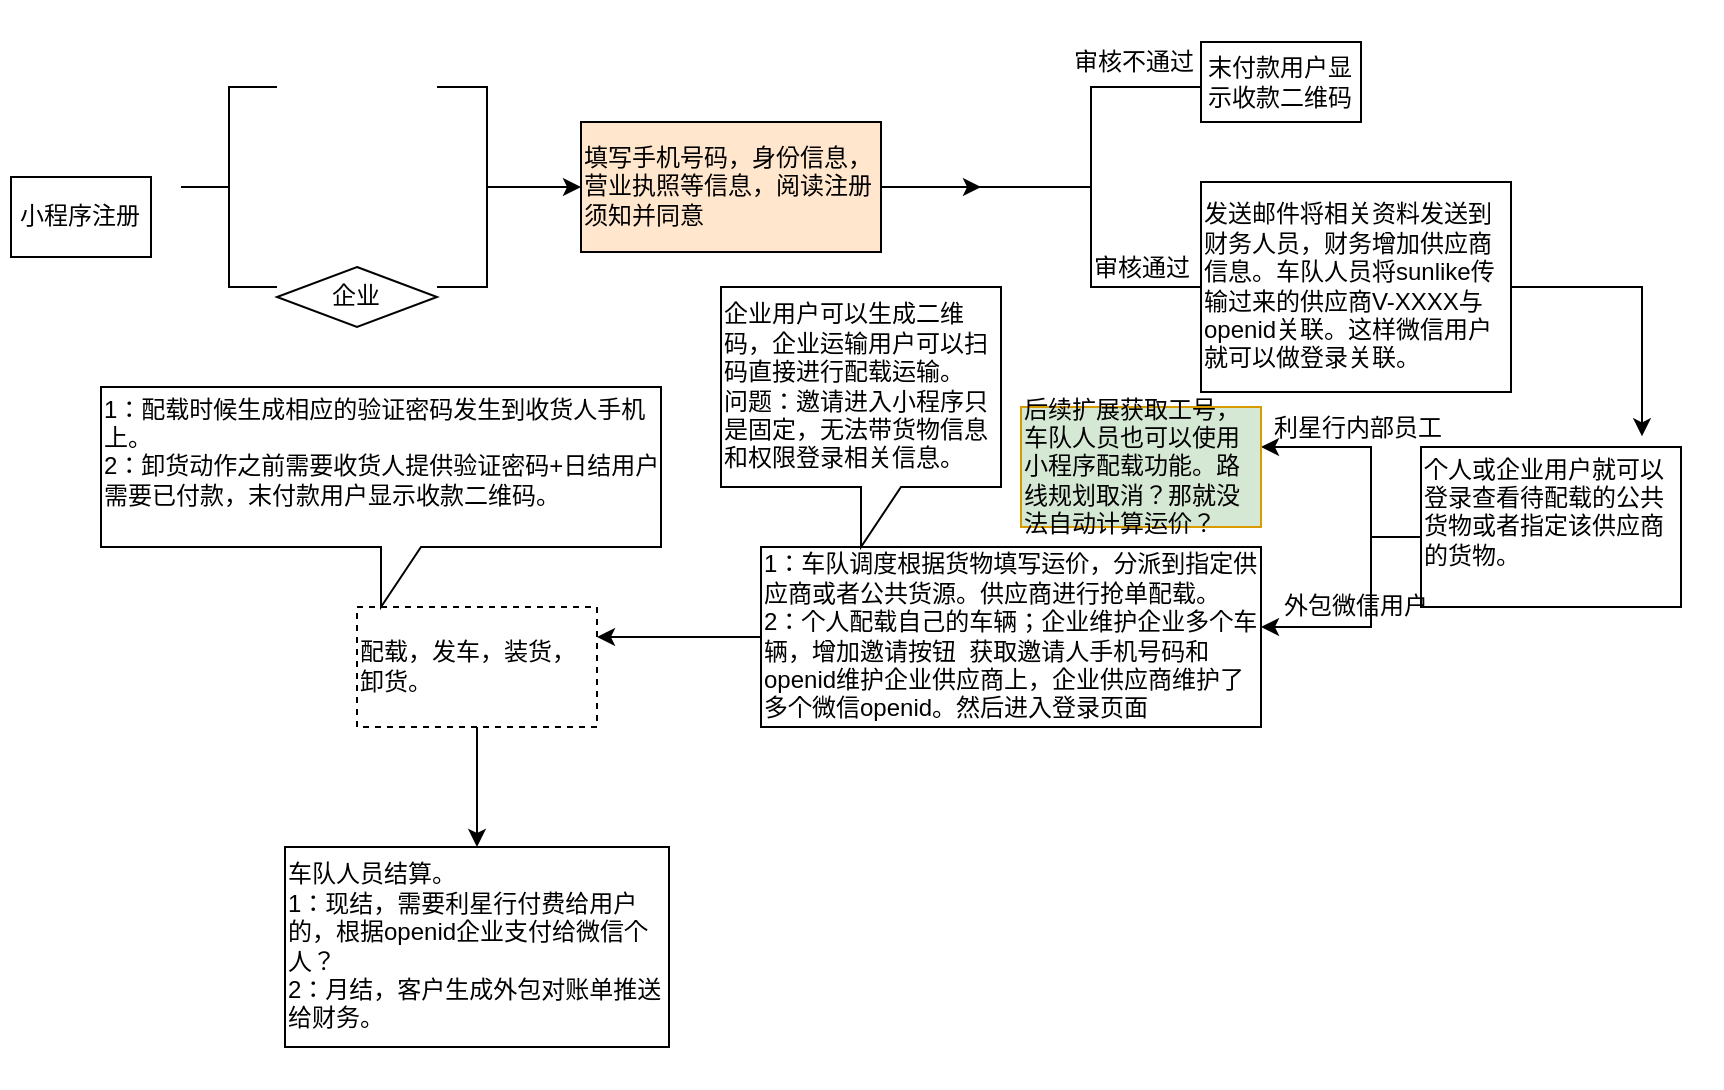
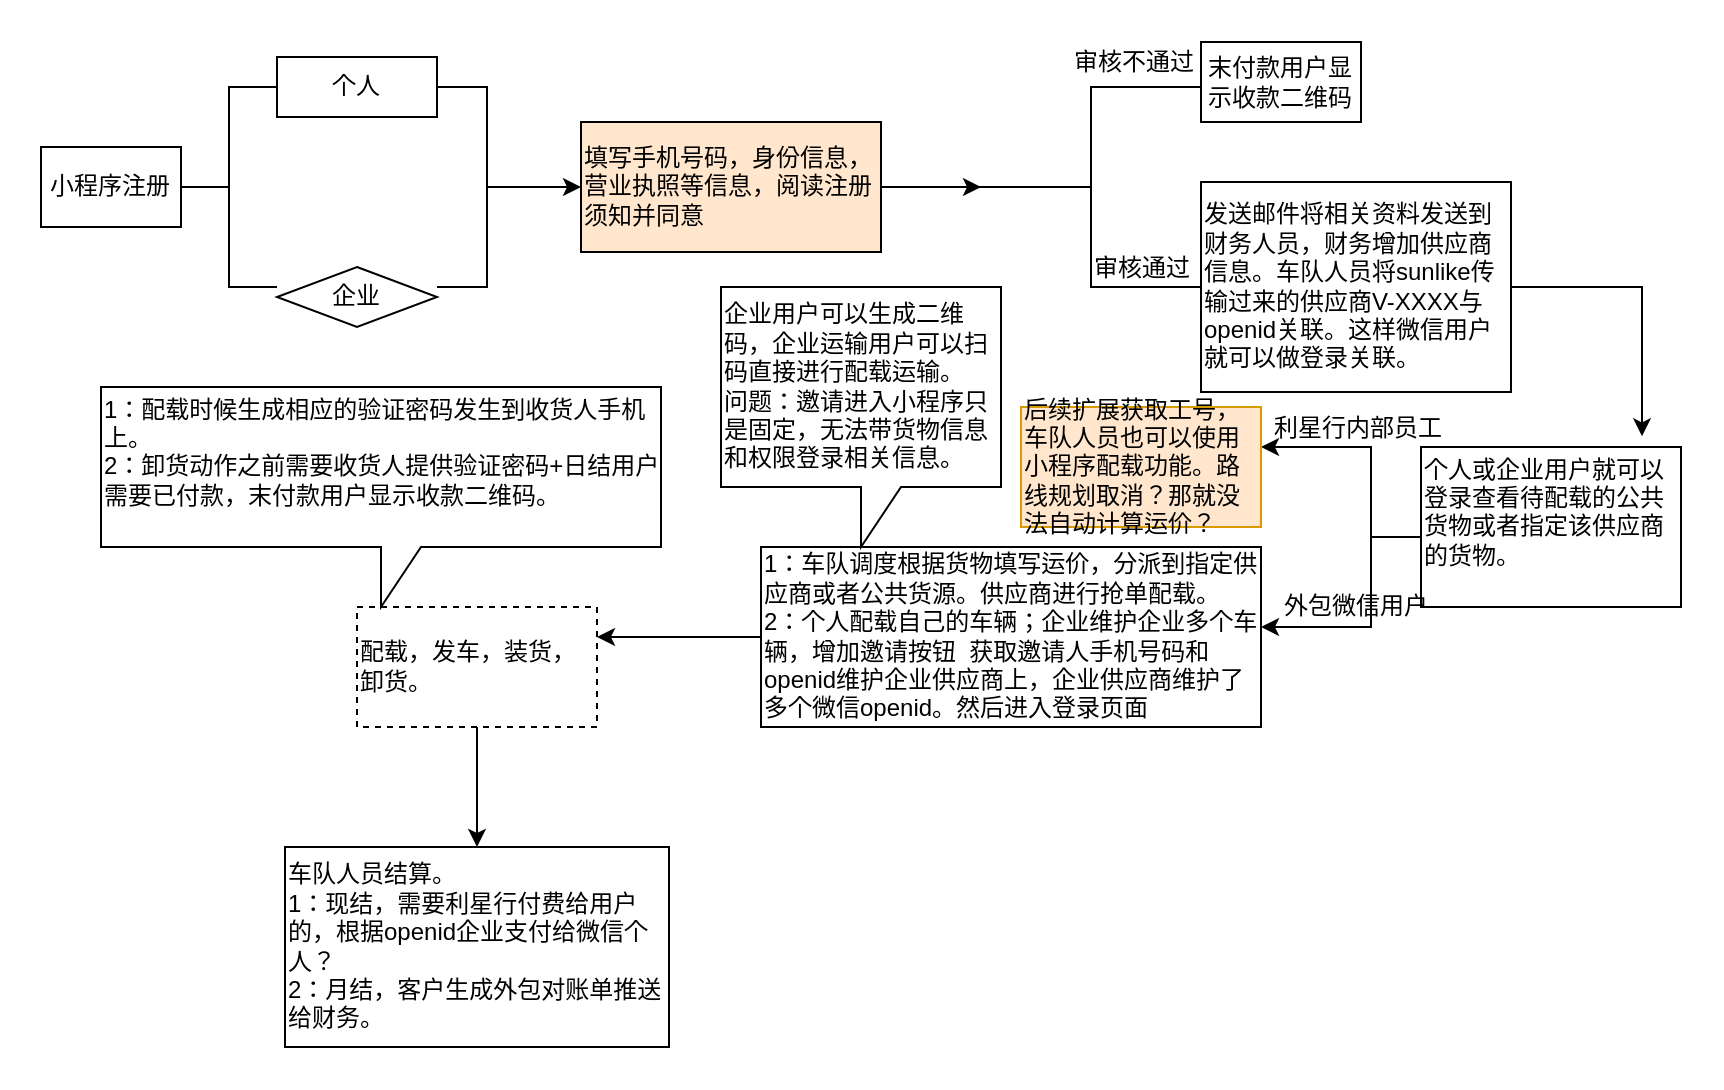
  <mxCell id="0" />
  <mxCell id="1" parent="0" />
- <mxCell id="2" value="小程序注册" style="rounded=0;whiteSpace=wrap;html=1;" vertex="1" parent="1"><mxGeometry x="5" y="88" width="70" height="40" as="geometry" /></mxCell>
+ <mxCell id="2" value="小程序注册" style="rounded=0;whiteSpace=wrap;html=1;" vertex="1" parent="1"><mxGeometry y="73" width="70" height="40" as="geometry" x="20" /></mxCell>
  <mxCell id="3" value="" style="strokeWidth=1;html=1;shape=mxgraph.flowchart.annotation_2;align=left;pointerEvents=1;gradientColor=#ffffff;fillColor=none;" vertex="1" parent="1"><mxGeometry x="90" y="43" width="48" height="100" as="geometry" /></mxCell>
+ <mxCell id="4" value="个人" style="rounded=0;whiteSpace=wrap;html=1;" vertex="1" parent="1"><mxGeometry x="138" y="28" width="80" height="30" as="geometry" /></mxCell>
  <mxCell id="5" value="企业" style="rhombus;whiteSpace=wrap;html=1;" vertex="1" parent="1"><mxGeometry x="138" y="133" width="80" height="30" as="geometry" /></mxCell>
  <mxCell id="6" value="" style="edgeStyle=orthogonalEdgeStyle;rounded=0;orthogonalLoop=1;jettySize=auto;html=1;" edge="1" parent="1" source="7" target="8"><mxGeometry relative="1" as="geometry" /></mxCell>
  <mxCell id="7" value="" style="strokeWidth=1;html=1;shape=mxgraph.flowchart.annotation_2;align=left;pointerEvents=1;rotation=180;" vertex="1" parent="1"><mxGeometry x="218" y="43" width="50" height="100" as="geometry" /></mxCell>
  <mxCell id="8" value="填写手机号码，身份信息，营业执照等信息，阅读注册须知并同意" style="rounded=0;whiteSpace=wrap;html=1;align=left;fillColor=#ffe6cc;" vertex="1" parent="1"><mxGeometry x="290" y="60.5" width="150" height="65" as="geometry" /></mxCell>
  <mxCell id="9" value="" style="edgeStyle=orthogonalEdgeStyle;rounded=0;orthogonalLoop=1;jettySize=auto;html=1;" edge="1" parent="1" target="11"><mxGeometry relative="1" as="geometry"><mxPoint x="530" y="93" as="sourcePoint" /><Array as="points"><mxPoint x="440" y="93" /><mxPoint x="440" y="93" /></Array></mxGeometry></mxCell>
  <mxCell id="10" style="edgeStyle=orthogonalEdgeStyle;rounded=0;orthogonalLoop=1;jettySize=auto;html=1;exitX=0;exitY=0.5;exitDx=0;exitDy=0;exitPerimeter=0;entryX=0;entryY=0.5;entryDx=0;entryDy=0;entryPerimeter=0;" edge="1" parent="1" source="11" target="11"><mxGeometry relative="1" as="geometry"><mxPoint x="440" y="93" as="targetPoint" /></mxGeometry></mxCell>
  <mxCell id="11" value="" style="strokeWidth=1;html=1;shape=mxgraph.flowchart.annotation_2;align=left;pointerEvents=1" vertex="1" parent="1"><mxGeometry x="490" y="43" width="110" height="100" as="geometry" /></mxCell>
  <mxCell id="12" value="审核不通过" style="text;html=1;resizable=0;points=[];autosize=1;align=left;verticalAlign=top;spacingTop=-4;" vertex="1" parent="1"><mxGeometry x="535" y="20.5" width="80" height="20" as="geometry" /></mxCell>
  <mxCell id="13" value="审核通过" style="text;html=1;resizable=0;points=[];autosize=1;align=left;verticalAlign=top;spacingTop=-4;" vertex="1" parent="1"><mxGeometry x="545" y="124" width="60" height="20" as="geometry" /></mxCell>
  <mxCell id="14" value="末付款用户显示收款二维码" style="rounded=0;whiteSpace=wrap;html=1;strokeWidth=1;fillColor=none;gradientColor=#ffffff;" vertex="1" parent="1"><mxGeometry x="600" y="20.5" width="80" height="40" as="geometry" /></mxCell>
  <mxCell id="15" style="edgeStyle=orthogonalEdgeStyle;rounded=0;orthogonalLoop=1;jettySize=auto;html=1;exitX=1;exitY=0.5;exitDx=0;exitDy=0;entryX=0.85;entryY=-0.067;entryDx=0;entryDy=0;entryPerimeter=0;" edge="1" parent="1" source="16" target="17"><mxGeometry relative="1" as="geometry" /></mxCell>
  <mxCell id="16" value="发送邮件将相关资料发送到财务人员，财务增加供应商信息。车队人员将sunlike传输过来的供应商V-XXXX与openid关联。这样微信用户就可以做登录关联。" style="rounded=0;whiteSpace=wrap;html=1;strokeWidth=1;fillColor=none;gradientColor=#ffffff;align=left;" vertex="1" parent="1"><mxGeometry x="600" y="90.5" width="155" height="105" as="geometry" /></mxCell>
  <mxCell id="17" value="&lt;div&gt;个人或企业用户就可以登录查看待配载的公共货物或者指定该供应商的货物。&lt;/div&gt;&lt;div&gt;&lt;br&gt;&lt;/div&gt;" style="rounded=0;whiteSpace=wrap;html=1;strokeWidth=1;fillColor=none;gradientColor=#ffffff;align=left;" vertex="1" parent="1"><mxGeometry x="710" y="223" width="130" height="80" as="geometry" /></mxCell>
  <mxCell id="18" style="edgeStyle=orthogonalEdgeStyle;rounded=0;orthogonalLoop=1;jettySize=auto;html=1;exitX=1;exitY=1;exitDx=0;exitDy=0;exitPerimeter=0;" edge="1" parent="1" source="20"><mxGeometry relative="1" as="geometry"><mxPoint x="630" y="223" as="targetPoint" /></mxGeometry></mxCell>
  <mxCell id="19" style="edgeStyle=orthogonalEdgeStyle;rounded=0;orthogonalLoop=1;jettySize=auto;html=1;exitX=1;exitY=0;exitDx=0;exitDy=0;exitPerimeter=0;" edge="1" parent="1" source="20"><mxGeometry relative="1" as="geometry"><mxPoint x="630" y="313" as="targetPoint" /></mxGeometry></mxCell>
  <mxCell id="20" value="" style="strokeWidth=1;html=1;shape=mxgraph.flowchart.annotation_2;align=left;pointerEvents=1;fillColor=none;gradientColor=#ffffff;rotation=-180;" vertex="1" parent="1"><mxGeometry x="660" y="223" width="50" height="90" as="geometry" /></mxCell>
- <mxCell id="21" value="后续扩展获取工号，车队人员也可以使用小程序配载功能。路线规划取消？那就没法自动计算运价？" style="rounded=0;whiteSpace=wrap;html=1;strokeWidth=1;fillColor=#d5e8d4;strokeColor=#d79b00;align=left;" vertex="1" parent="1"><mxGeometry x="510" y="203" width="120" height="60" as="geometry" /></mxCell>
+ <mxCell id="21" value="后续扩展获取工号，车队人员也可以使用小程序配载功能。路线规划取消？那就没法自动计算运价？" style="rounded=0;whiteSpace=wrap;html=1;strokeWidth=1;fillColor=#ffe6cc;strokeColor=#d79b00;align=left;" vertex="1" parent="1"><mxGeometry x="510" y="203" width="120" height="60" as="geometry" /></mxCell>
  <mxCell id="22" style="edgeStyle=none;rounded=0;orthogonalLoop=1;jettySize=auto;html=1;exitX=0;exitY=0.5;exitDx=0;exitDy=0;entryX=1;entryY=0.25;entryDx=0;entryDy=0;" edge="1" parent="1" source="23" target="27"><mxGeometry relative="1" as="geometry"><mxPoint x="340" y="318" as="targetPoint" /></mxGeometry></mxCell>
  <mxCell id="23" value="&lt;div align=&quot;left&quot;&gt;1：车队调度根据货物填写运价，分派到指定供应商或者公共货源。供应商进行抢单配载。&lt;br&gt;&lt;/div&gt;&lt;div align=&quot;left&quot;&gt;2：个人配载自己的车辆；企业维护企业多个车辆，增加邀请按钮&amp;nbsp; 获取邀请人手机号码和openid维护企业供应商上，企业供应商维护了多个微信openid。然后进入登录页面&lt;/div&gt;&lt;div&gt;&lt;/div&gt;" style="rounded=0;whiteSpace=wrap;html=1;strokeWidth=1;fillColor=none;gradientColor=#ffffff;align=left;" vertex="1" parent="1"><mxGeometry x="380" y="273" width="250" height="90" as="geometry" /></mxCell>
  <mxCell id="24" value="利星行内部员工" style="text;html=1;resizable=0;points=[];autosize=1;align=left;verticalAlign=top;spacingTop=-4;" vertex="1" parent="1"><mxGeometry x="635" y="204" width="100" height="20" as="geometry" /></mxCell>
  <mxCell id="25" value="外包微信用户" style="text;html=1;resizable=0;points=[];autosize=1;align=left;verticalAlign=top;spacingTop=-4;" vertex="1" parent="1"><mxGeometry x="640" y="293" width="90" height="20" as="geometry" /></mxCell>
  <mxCell id="26" style="edgeStyle=none;rounded=0;orthogonalLoop=1;jettySize=auto;html=1;exitX=0.5;exitY=1;exitDx=0;exitDy=0;entryX=0.5;entryY=0;entryDx=0;entryDy=0;" edge="1" parent="1" source="27" target="30"><mxGeometry relative="1" as="geometry" /></mxCell>
  <mxCell id="27" value="配载，发车，装货，卸货。" style="rounded=0;whiteSpace=wrap;html=1;strokeWidth=1;fillColor=none;gradientColor=#ffffff;align=left;dashed=1;" vertex="1" parent="1"><mxGeometry x="178" y="303" width="120" height="60" as="geometry" /></mxCell>
  <mxCell id="28" value="&lt;div&gt;企业用户可以生成二维码，企业运输用户可以扫码直接进行配载运输。&lt;/div&gt;&lt;div&gt;问题：邀请进入小程序只是固定，无法带货物信息和权限登录相关信息。&lt;br&gt;&lt;/div&gt;" style="shape=callout;whiteSpace=wrap;html=1;perimeter=calloutPerimeter;strokeWidth=1;fillColor=none;gradientColor=#ffffff;align=left;" vertex="1" parent="1"><mxGeometry x="360" y="143" width="140" height="130" as="geometry" /></mxCell>
  <mxCell id="29" value="&lt;p style=&quot;line-height: 100%&quot; align=&quot;left&quot;&gt;&lt;/p&gt;&lt;div align=&quot;left&quot;&gt;1：配载时候生成相应的验证密码发生到收货人手机上。&lt;/div&gt;&lt;div align=&quot;left&quot;&gt;2：卸货动作之前需要收货人提供验证密码+日结用户需要已付款，末付款用户显示收款二维码。&lt;/div&gt;&lt;div align=&quot;left&quot;&gt;&lt;br&gt;&lt;/div&gt;&lt;p align=&quot;left&quot;&gt;&lt;/p&gt;" style="shape=callout;whiteSpace=wrap;html=1;perimeter=calloutPerimeter;strokeWidth=1;fillColor=none;gradientColor=#ffffff;align=left;" vertex="1" parent="1"><mxGeometry x="50" y="193" width="280" height="110" as="geometry" /></mxCell>
  <mxCell id="30" value="&lt;div&gt;车队人员结算。&lt;/div&gt;&lt;div&gt;1：现结，需要利星行付费给用户的，根据openid企业支付给微信个人？&lt;/div&gt;&lt;div&gt;2：月结，客户生成外包对账单推送给财务。&lt;/div&gt;" style="rounded=0;whiteSpace=wrap;html=1;strokeWidth=1;fillColor=none;gradientColor=#ffffff;align=left;" vertex="1" parent="1"><mxGeometry x="142" y="423" width="192" height="100" as="geometry" /></mxCell>
